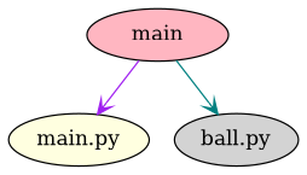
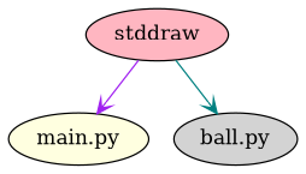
  digraph {
    node [style=filled]
    edge [arrowhead=vee]
    n1 [fillcolor=lightyellow label="main.py"]
    n2 [fillcolor=lightgrey label="ball.py"]
-   stddraw [fillcolor=lightpink label=main]
+   stddraw [fillcolor=lightpink]
    stddraw -> n1 [color=purple]
    stddraw -> n2 [color=teal]
  }
